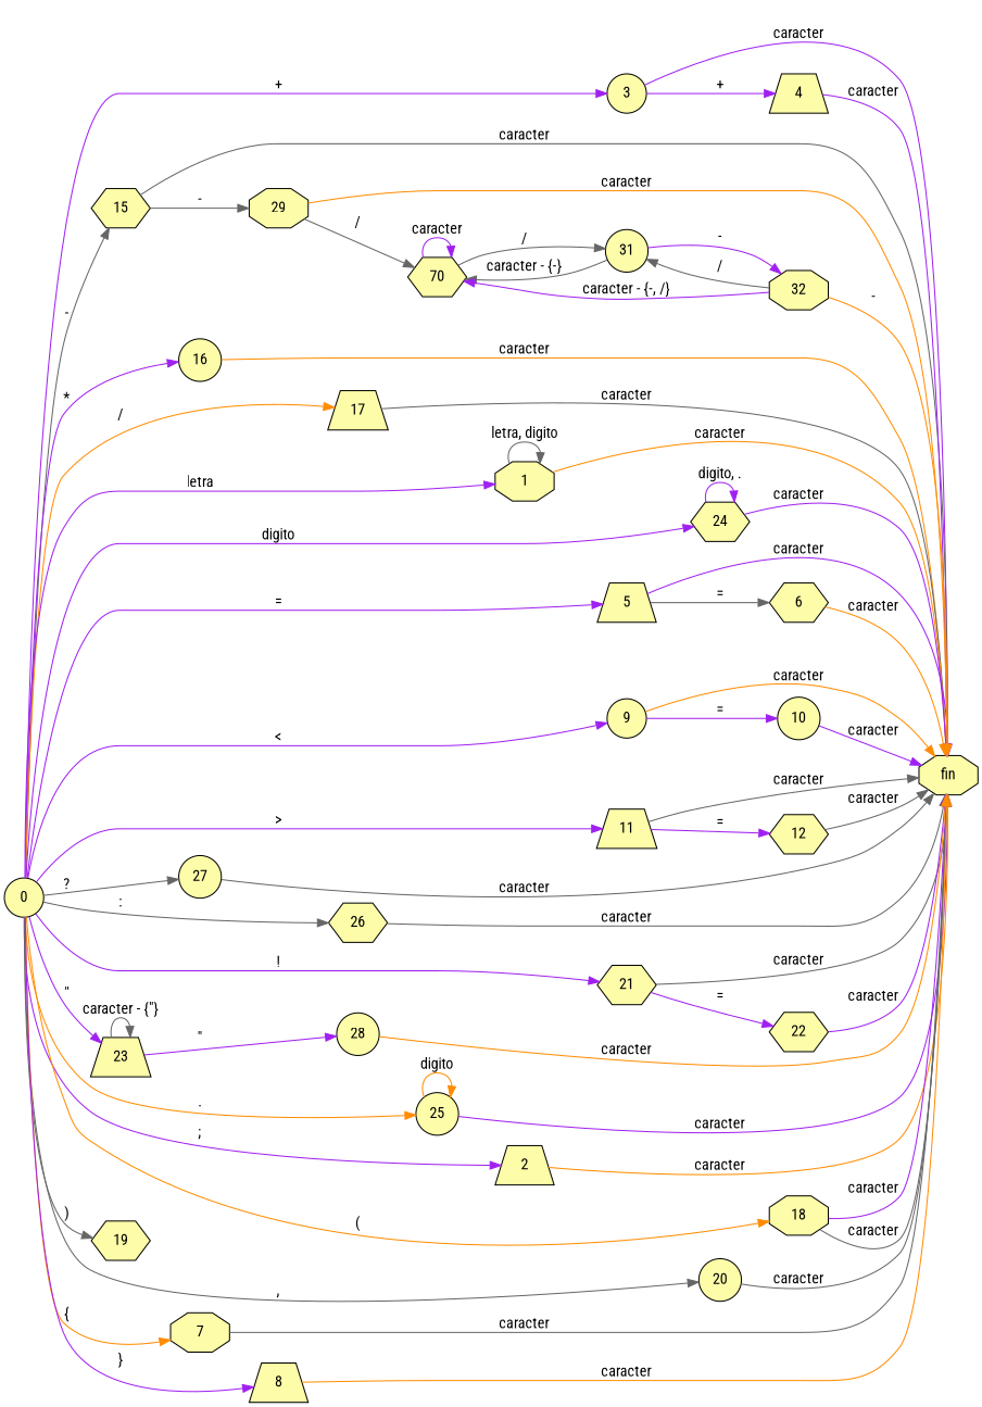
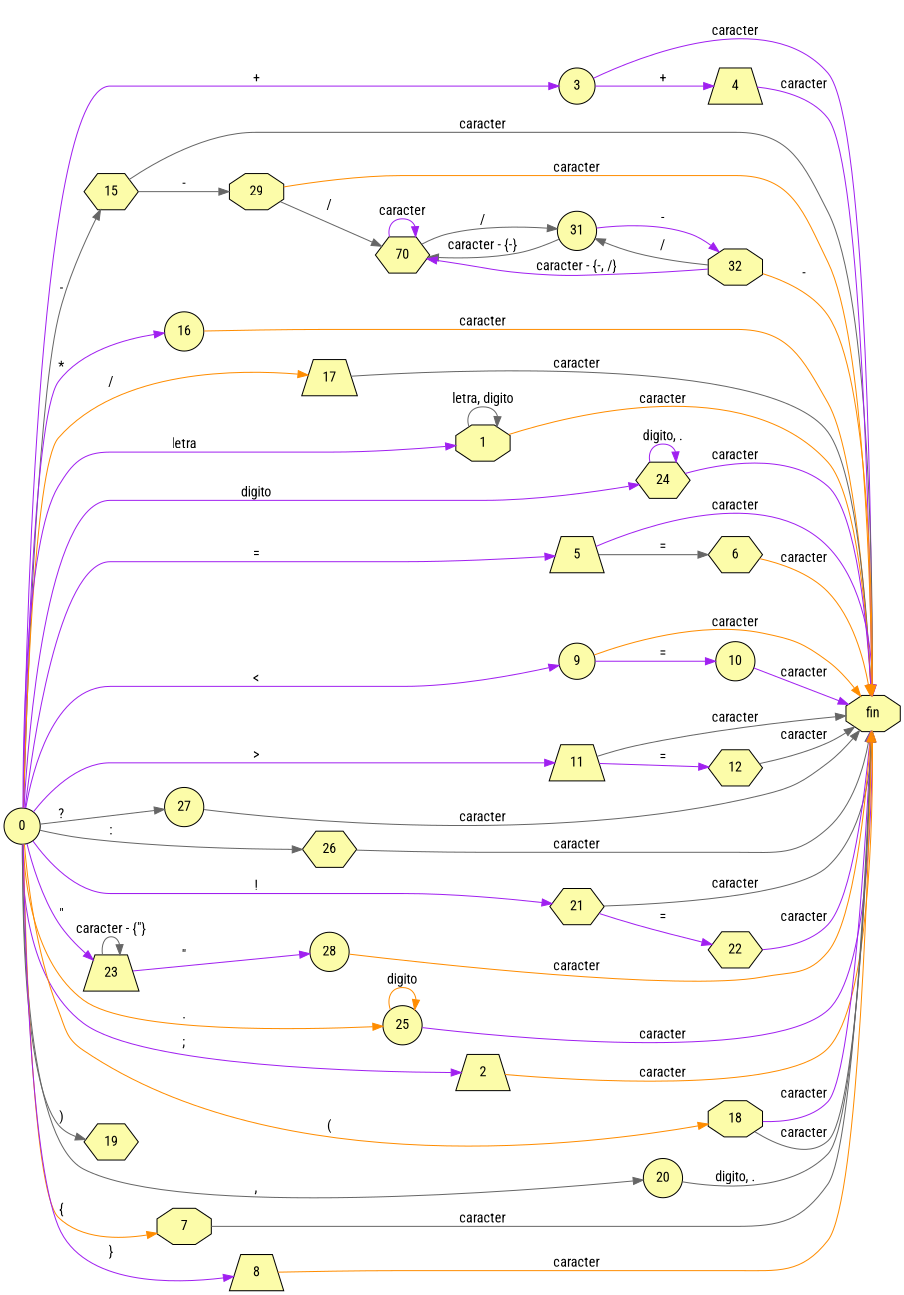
  digraph {
    fontname="Roboto Condensed"
    rankdir=LR
    node [fillcolor="#FCFCA9" fontname="Roboto Condensed" shape=circle style=filled]
    edge [color=purple fontname="Roboto Condensed"]
    fin [shape=octagon]
    0
    3
    15 [shape=hexagon]
    16
    17 [shape=trapezium]
    1 [shape=octagon]
    24 [shape=hexagon]
    5 [shape=trapezium]
    9
    11 [shape=trapezium]
    27
    26 [shape=hexagon]
    21 [shape=hexagon]
    23 [shape=trapezium]
    25
    2 [shape=trapezium]
    18 [shape=octagon]
    19 [shape=hexagon]
    20
    7 [shape=octagon]
    8 [shape=trapezium]
    4 [shape=trapezium]
    29 [shape=octagon]
    6 [shape=hexagon]
    10
    12 [shape=hexagon]
    22 [shape=hexagon]
    28
    n30 [label=70 shape=hexagon]
    31
    32 [shape=octagon]
    0 -> 3 [label="+"]
    0 -> 15 [color=gray40 label="-"]
    0 -> 16 [label="*"]
    0 -> 17 [color=darkorange label="/"]
    0 -> 1 [label=letra]
    0 -> 24 [label=digito]
    0 -> 5 [label="="]
    0 -> 9 [label="<"]
    0 -> 11 [label=">"]
    0 -> 27 [color=gray40 label="?"]
    0 -> 26 [color=gray40 label=":"]
    0 -> 21 [label="!"]
    0 -> 23 [label="\""]
    0 -> 25 [color=darkorange label="."]
    0 -> 2 [label=";"]
    0 -> 18 [color=darkorange label="("]
    0 -> 19 [color=gray40 label=")"]
    0 -> 20 [color=gray40 label=","]
    0 -> 7 [color=darkorange label="{"]
    0 -> 8 [label="}"]
    3 -> fin [label=caracter]
    3 -> 4 [label="+"]
    15 -> fin [color=gray40 label=caracter]
    15 -> 29 [color=gray40 label="-"]
    16 -> fin [color=darkorange label=caracter]
    17 -> fin [color=gray40 label=caracter]
    1 -> fin [color=darkorange label=caracter]
    1 -> 1 [color=gray40 label="letra, digito"]
    24 -> fin [label=caracter]
    24 -> 24 [label="digito, ."]
    5 -> fin [label=caracter]
    5 -> 6 [color=gray40 label="="]
    9 -> fin [color=darkorange label=caracter]
    9 -> 10 [label="="]
    11 -> fin [color=gray40 label=caracter]
    11 -> 12 [label="="]
    27 -> fin [color=gray40 label=caracter]
    26 -> fin [color=gray40 label=caracter]
    21 -> fin [color=gray40 label=caracter]
    21 -> 22 [label="="]
    23 -> 23 [color=gray40 label="caracter - {\"}"]
    23 -> 28 [label="\""]
    25 -> fin [label=caracter]
    25 -> 25 [color=darkorange label=digito]
    2 -> fin [color=darkorange label=caracter]
    18 -> fin [label=caracter]
    18 -> fin [color=gray40 label=caracter]
-   20 -> fin [color=gray40 label=caracter]
+   20 -> fin [color=gray40 label="digito, ."]
    7 -> fin [color=gray40 label=caracter]
    8 -> fin [color=darkorange label=caracter]
    4 -> fin [label=caracter]
    29 -> fin [color=darkorange label=caracter]
    29 -> n30 [color=gray40 label="/"]
    6 -> fin [color=darkorange label=caracter]
    10 -> fin [label=caracter]
    12 -> fin [color=gray40 label=caracter]
    22 -> fin [label=caracter]
    28 -> fin [color=darkorange label=caracter]
    n30 -> n30 [label=caracter]
    n30 -> 31 [color=gray40 label="/"]
    31 -> n30 [color=gray40 label="caracter - {-}"]
    31 -> 32 [label="-"]
    32 -> fin [color=darkorange label="-"]
    32 -> n30 [label="caracter - {-, /}"]
    32 -> 31 [color=gray40 label="/"]
  }
